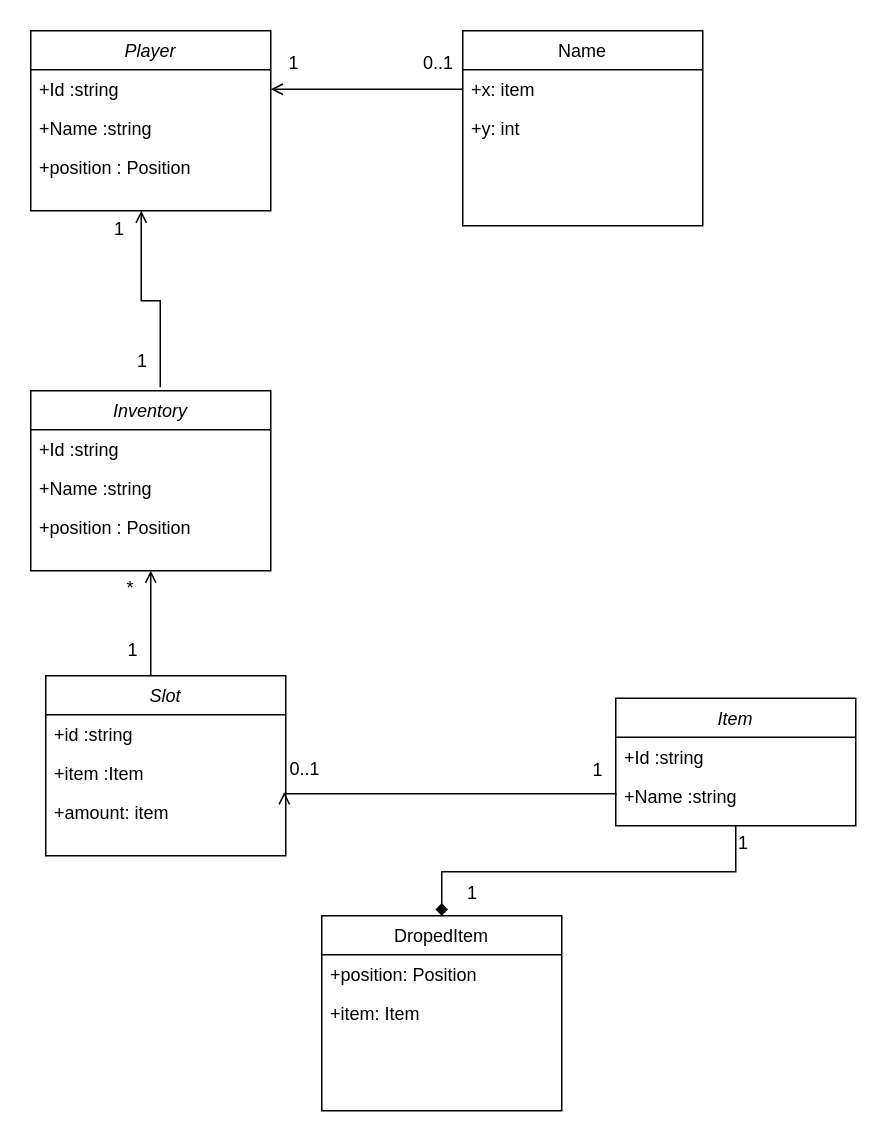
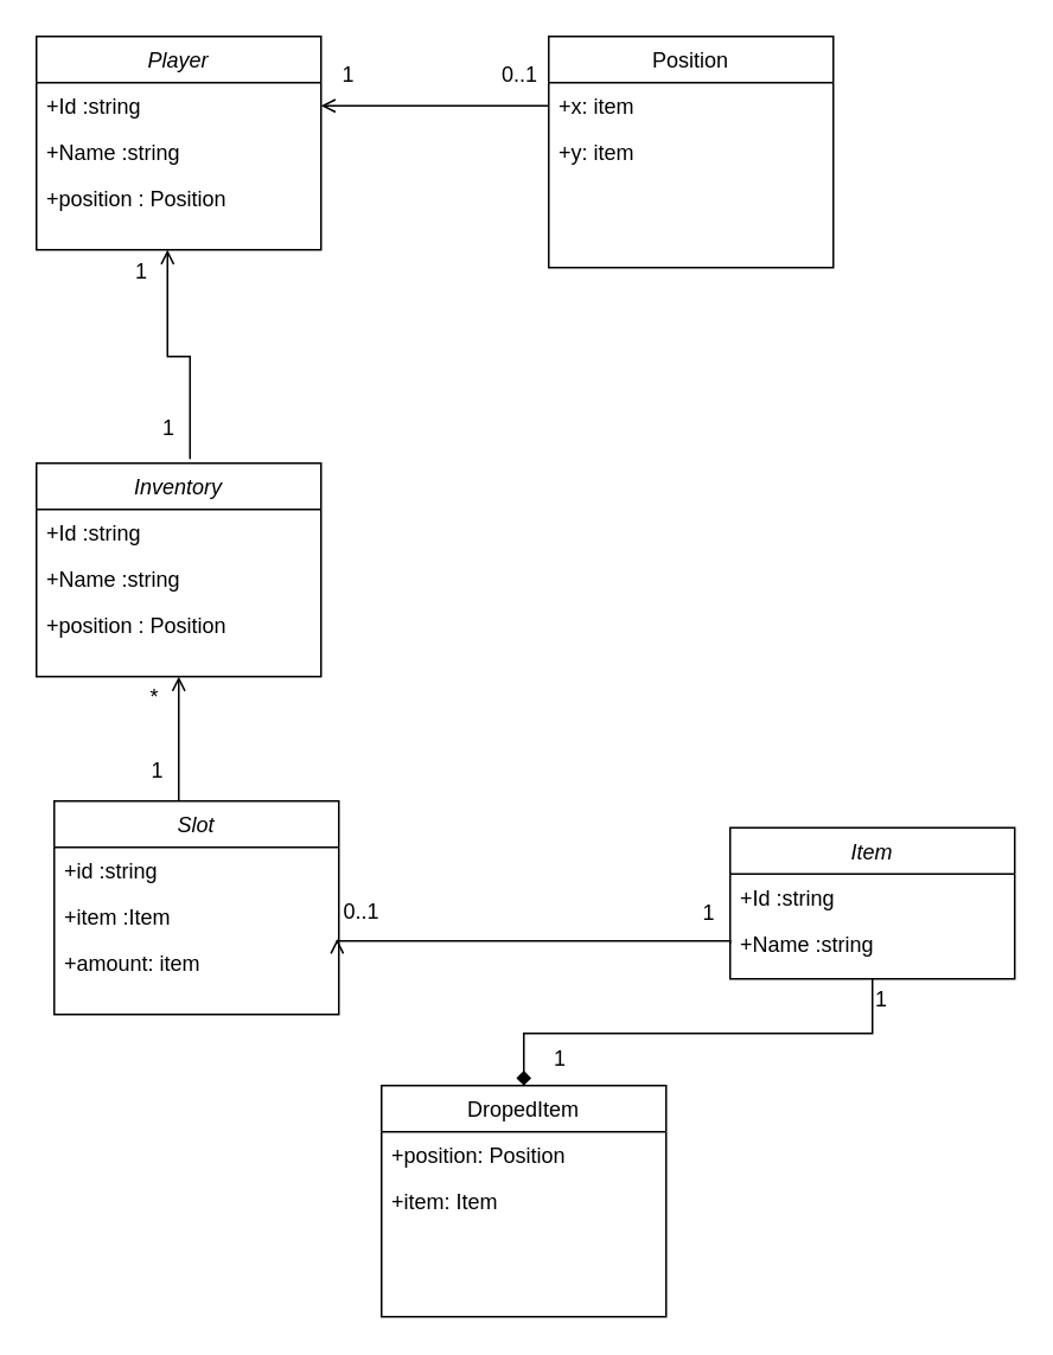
  <mxCell id="0" />
  <mxCell id="1" parent="0" />
  <mxCell id="2" value="Player" style="swimlane;fontStyle=2;align=center;verticalAlign=top;childLayout=stackLayout;horizontal=1;startSize=26;horizontalStack=0;resizeParent=1;resizeLast=0;collapsible=1;marginBottom=0;rounded=0;shadow=0;strokeWidth=1;" parent="1" vertex="1"><mxGeometry x="20" y="20" width="160" height="120" as="geometry"><mxRectangle x="230" y="140" width="160" height="26" as="alternateBounds" /></mxGeometry></mxCell>
  <mxCell id="3" value="+Id :string" style="text;align=left;verticalAlign=top;spacingLeft=4;spacingRight=4;overflow=hidden;rotatable=0;points=[[0,0.5],[1,0.5]];portConstraint=eastwest;rounded=0;shadow=0;html=0;" parent="2" vertex="1"><mxGeometry y="26" width="160" height="26" as="geometry" /></mxCell>
  <mxCell id="4" value="+Name :string" style="text;align=left;verticalAlign=top;spacingLeft=4;spacingRight=4;overflow=hidden;rotatable=0;points=[[0,0.5],[1,0.5]];portConstraint=eastwest;" parent="2" vertex="1"><mxGeometry y="52" width="160" height="26" as="geometry" /></mxCell>
  <mxCell id="5" value="+position : Position" style="text;align=left;verticalAlign=top;spacingLeft=4;spacingRight=4;overflow=hidden;rotatable=0;points=[[0,0.5],[1,0.5]];portConstraint=eastwest;rounded=0;shadow=0;html=0;" parent="2" vertex="1"><mxGeometry y="78" width="160" height="26" as="geometry" /></mxCell>
- <mxCell id="6" value="Name" style="swimlane;fontStyle=0;align=center;verticalAlign=top;childLayout=stackLayout;horizontal=1;startSize=26;horizontalStack=0;resizeParent=1;resizeLast=0;collapsible=1;marginBottom=0;rounded=0;shadow=0;strokeWidth=1;" parent="1" vertex="1"><mxGeometry x="308" y="20" width="160" height="130" as="geometry"><mxRectangle x="550" y="140" width="160" height="26" as="alternateBounds" /></mxGeometry></mxCell>
+ <mxCell id="6" value="Position" style="swimlane;fontStyle=0;align=center;verticalAlign=top;childLayout=stackLayout;horizontal=1;startSize=26;horizontalStack=0;resizeParent=1;resizeLast=0;collapsible=1;marginBottom=0;rounded=0;shadow=0;strokeWidth=1;" parent="1" vertex="1"><mxGeometry x="308" y="20" width="160" height="130" as="geometry"><mxRectangle x="550" y="140" width="160" height="26" as="alternateBounds" /></mxGeometry></mxCell>
  <mxCell id="7" value="+x: item" style="text;align=left;verticalAlign=top;spacingLeft=4;spacingRight=4;overflow=hidden;rotatable=0;points=[[0,0.5],[1,0.5]];portConstraint=eastwest;" vertex="1" parent="6"><mxGeometry y="26" width="160" height="26" as="geometry" /></mxCell>
- <mxCell id="8" value="+y: int" style="text;align=left;verticalAlign=top;spacingLeft=4;spacingRight=4;overflow=hidden;rotatable=0;points=[[0,0.5],[1,0.5]];portConstraint=eastwest;" vertex="1" parent="6"><mxGeometry y="52" width="160" height="26" as="geometry" /></mxCell>
+ <mxCell id="8" value="+y: item" style="text;align=left;verticalAlign=top;spacingLeft=4;spacingRight=4;overflow=hidden;rotatable=0;points=[[0,0.5],[1,0.5]];portConstraint=eastwest;" vertex="1" parent="6"><mxGeometry y="52" width="160" height="26" as="geometry" /></mxCell>
  <mxCell id="9" value="" style="endArrow=open;shadow=0;strokeWidth=1;rounded=0;curved=0;endFill=1;edgeStyle=elbowEdgeStyle;elbow=vertical;exitX=0;exitY=0.5;exitDx=0;exitDy=0;entryX=1;entryY=0.5;entryDx=0;entryDy=0;" parent="1" source="7" target="3" edge="1"><mxGeometry x="0.5" y="41" relative="1" as="geometry"><mxPoint x="180" y="70" as="sourcePoint" /><mxPoint x="230" y="110" as="targetPoint" /><mxPoint x="-40" y="32" as="offset" /></mxGeometry></mxCell>
  <mxCell id="10" value="0..1" style="resizable=0;align=left;verticalAlign=bottom;labelBackgroundColor=none;fontSize=12;" parent="9" connectable="0" vertex="1"><mxGeometry x="-1" relative="1" as="geometry"><mxPoint x="-28" y="-9" as="offset" /></mxGeometry></mxCell>
  <mxCell id="11" value="1" style="resizable=0;align=right;verticalAlign=bottom;labelBackgroundColor=none;fontSize=12;" parent="9" connectable="0" vertex="1"><mxGeometry x="1" relative="1" as="geometry"><mxPoint x="20" y="-9" as="offset" /></mxGeometry></mxCell>
  <mxCell id="12" value="Inventory" style="swimlane;fontStyle=2;align=center;verticalAlign=top;childLayout=stackLayout;horizontal=1;startSize=26;horizontalStack=0;resizeParent=1;resizeLast=0;collapsible=1;marginBottom=0;rounded=0;shadow=0;strokeWidth=1;" vertex="1" parent="1"><mxGeometry x="20" y="260" width="160" height="120" as="geometry"><mxRectangle x="230" y="140" width="160" height="26" as="alternateBounds" /></mxGeometry></mxCell>
  <mxCell id="13" value="+Id :string" style="text;align=left;verticalAlign=top;spacingLeft=4;spacingRight=4;overflow=hidden;rotatable=0;points=[[0,0.5],[1,0.5]];portConstraint=eastwest;rounded=0;shadow=0;html=0;" vertex="1" parent="12"><mxGeometry y="26" width="160" height="26" as="geometry" /></mxCell>
  <mxCell id="14" value="+Name :string" style="text;align=left;verticalAlign=top;spacingLeft=4;spacingRight=4;overflow=hidden;rotatable=0;points=[[0,0.5],[1,0.5]];portConstraint=eastwest;" vertex="1" parent="12"><mxGeometry y="52" width="160" height="26" as="geometry" /></mxCell>
  <mxCell id="15" value="+position : Position" style="text;align=left;verticalAlign=top;spacingLeft=4;spacingRight=4;overflow=hidden;rotatable=0;points=[[0,0.5],[1,0.5]];portConstraint=eastwest;rounded=0;shadow=0;html=0;" vertex="1" parent="12"><mxGeometry y="78" width="160" height="26" as="geometry" /></mxCell>
  <mxCell id="16" value="Item" style="swimlane;fontStyle=2;align=center;verticalAlign=top;childLayout=stackLayout;horizontal=1;startSize=26;horizontalStack=0;resizeParent=1;resizeLast=0;collapsible=1;marginBottom=0;rounded=0;shadow=0;strokeWidth=1;" vertex="1" parent="1"><mxGeometry x="410" y="465" width="160" height="85" as="geometry"><mxRectangle x="230" y="140" width="160" height="26" as="alternateBounds" /></mxGeometry></mxCell>
  <mxCell id="17" value="+Id :string" style="text;align=left;verticalAlign=top;spacingLeft=4;spacingRight=4;overflow=hidden;rotatable=0;points=[[0,0.5],[1,0.5]];portConstraint=eastwest;rounded=0;shadow=0;html=0;" vertex="1" parent="16"><mxGeometry y="26" width="160" height="26" as="geometry" /></mxCell>
  <mxCell id="18" value="+Name :string" style="text;align=left;verticalAlign=top;spacingLeft=4;spacingRight=4;overflow=hidden;rotatable=0;points=[[0,0.5],[1,0.5]];portConstraint=eastwest;" vertex="1" parent="16"><mxGeometry y="52" width="160" height="26" as="geometry" /></mxCell>
  <mxCell id="19" value="" style="endArrow=open;shadow=0;strokeWidth=1;rounded=0;curved=0;endFill=1;edgeStyle=elbowEdgeStyle;elbow=vertical;exitX=0.573;exitY=-0.019;exitDx=0;exitDy=0;entryX=0.5;entryY=1;entryDx=0;entryDy=0;exitPerimeter=0;" edge="1" parent="1"><mxGeometry x="0.5" y="41" relative="1" as="geometry"><mxPoint x="106.34" y="257.72" as="sourcePoint" /><mxPoint x="93.66" y="140" as="targetPoint" /><mxPoint x="-40" y="32" as="offset" /><Array as="points"><mxPoint x="100" y="200" /></Array></mxGeometry></mxCell>
  <mxCell id="20" value="1" style="resizable=0;align=left;verticalAlign=bottom;labelBackgroundColor=none;fontSize=12;" connectable="0" vertex="1" parent="19"><mxGeometry x="-1" relative="1" as="geometry"><mxPoint x="-17" y="-9" as="offset" /></mxGeometry></mxCell>
  <mxCell id="21" value="1" style="resizable=0;align=right;verticalAlign=bottom;labelBackgroundColor=none;fontSize=12;" connectable="0" vertex="1" parent="19"><mxGeometry x="1" relative="1" as="geometry"><mxPoint x="-10" y="20" as="offset" /></mxGeometry></mxCell>
  <mxCell id="22" value="Slot" style="swimlane;fontStyle=2;align=center;verticalAlign=top;childLayout=stackLayout;horizontal=1;startSize=26;horizontalStack=0;resizeParent=1;resizeLast=0;collapsible=1;marginBottom=0;rounded=0;shadow=0;strokeWidth=1;" vertex="1" parent="1"><mxGeometry x="30" y="450" width="160" height="120" as="geometry"><mxRectangle x="230" y="140" width="160" height="26" as="alternateBounds" /></mxGeometry></mxCell>
  <mxCell id="23" value="+id :string" style="text;align=left;verticalAlign=top;spacingLeft=4;spacingRight=4;overflow=hidden;rotatable=0;points=[[0,0.5],[1,0.5]];portConstraint=eastwest;rounded=0;shadow=0;html=0;" vertex="1" parent="22"><mxGeometry y="26" width="160" height="26" as="geometry" /></mxCell>
  <mxCell id="24" value="+item :Item " style="text;align=left;verticalAlign=top;spacingLeft=4;spacingRight=4;overflow=hidden;rotatable=0;points=[[0,0.5],[1,0.5]];portConstraint=eastwest;" vertex="1" parent="22"><mxGeometry y="52" width="160" height="26" as="geometry" /></mxCell>
  <mxCell id="25" value="+amount: item " style="text;align=left;verticalAlign=top;spacingLeft=4;spacingRight=4;overflow=hidden;rotatable=0;points=[[0,0.5],[1,0.5]];portConstraint=eastwest;" vertex="1" parent="22"><mxGeometry y="78" width="160" height="26" as="geometry" /></mxCell>
  <mxCell id="26" value="" style="endArrow=open;shadow=0;strokeWidth=1;rounded=0;curved=0;endFill=1;edgeStyle=elbowEdgeStyle;elbow=vertical;entryX=0.5;entryY=1;entryDx=0;entryDy=0;" edge="1" parent="1" target="12"><mxGeometry x="0.5" y="41" relative="1" as="geometry"><mxPoint x="100" y="450" as="sourcePoint" /><mxPoint x="109" y="150" as="targetPoint" /><mxPoint x="-40" y="32" as="offset" /></mxGeometry></mxCell>
  <mxCell id="27" value="1" style="resizable=0;align=left;verticalAlign=bottom;labelBackgroundColor=none;fontSize=12;" connectable="0" vertex="1" parent="26"><mxGeometry x="-1" relative="1" as="geometry"><mxPoint x="-17" y="-9" as="offset" /></mxGeometry></mxCell>
  <mxCell id="28" value="*" style="resizable=0;align=right;verticalAlign=bottom;labelBackgroundColor=none;fontSize=12;" connectable="0" vertex="1" parent="26"><mxGeometry x="1" relative="1" as="geometry"><mxPoint x="-10" y="20" as="offset" /></mxGeometry></mxCell>
  <mxCell id="29" value="" style="endArrow=open;shadow=0;strokeWidth=1;rounded=0;curved=0;endFill=1;edgeStyle=elbowEdgeStyle;elbow=vertical;exitX=0;exitY=0.5;exitDx=0;exitDy=0;entryX=0.994;entryY=0.987;entryDx=0;entryDy=0;entryPerimeter=0;" edge="1" parent="1" source="18" target="24"><mxGeometry x="0.5" y="41" relative="1" as="geometry"><mxPoint x="397.6" y="528.67" as="sourcePoint" /><mxPoint x="230" y="521.002" as="targetPoint" /><mxPoint x="-40" y="32" as="offset" /><Array as="points"><mxPoint x="317.6" y="528.67" /></Array></mxGeometry></mxCell>
  <mxCell id="30" value="1" style="resizable=0;align=left;verticalAlign=bottom;labelBackgroundColor=none;fontSize=12;" connectable="0" vertex="1" parent="29"><mxGeometry x="-1" relative="1" as="geometry"><mxPoint x="-17" y="-9" as="offset" /></mxGeometry></mxCell>
  <mxCell id="31" value="0..1" style="resizable=0;align=right;verticalAlign=bottom;labelBackgroundColor=none;fontSize=12;" connectable="0" vertex="1" parent="29"><mxGeometry x="1" relative="1" as="geometry"><mxPoint x="25" y="-7" as="offset" /></mxGeometry></mxCell>
  <mxCell id="32" value="DropedItem" style="swimlane;fontStyle=0;align=center;verticalAlign=top;childLayout=stackLayout;horizontal=1;startSize=26;horizontalStack=0;resizeParent=1;resizeLast=0;collapsible=1;marginBottom=0;rounded=0;shadow=0;strokeWidth=1;" vertex="1" parent="1"><mxGeometry x="214" y="610" width="160" height="130" as="geometry"><mxRectangle x="550" y="140" width="160" height="26" as="alternateBounds" /></mxGeometry></mxCell>
  <mxCell id="33" value="+position: Position" style="text;align=left;verticalAlign=top;spacingLeft=4;spacingRight=4;overflow=hidden;rotatable=0;points=[[0,0.5],[1,0.5]];portConstraint=eastwest;" vertex="1" parent="32"><mxGeometry y="26" width="160" height="26" as="geometry" /></mxCell>
  <mxCell id="34" value="+item: Item" style="text;align=left;verticalAlign=top;spacingLeft=4;spacingRight=4;overflow=hidden;rotatable=0;points=[[0,0.5],[1,0.5]];portConstraint=eastwest;" vertex="1" parent="32"><mxGeometry y="52" width="160" height="26" as="geometry" /></mxCell>
  <mxCell id="35" value="" style="endArrow=diamond;shadow=0;strokeWidth=1;rounded=0;curved=0;endFill=1;edgeStyle=elbowEdgeStyle;elbow=vertical;exitX=0.5;exitY=1;exitDx=0;exitDy=0;entryX=0.5;entryY=0;entryDx=0;entryDy=0;" edge="1" parent="1" source="16" target="32"><mxGeometry x="0.5" y="41" relative="1" as="geometry"><mxPoint x="529" y="582" as="sourcePoint" /><mxPoint x="308" y="580" as="targetPoint" /><mxPoint x="-40" y="32" as="offset" /><Array as="points"><mxPoint x="436.6" y="580.67" /></Array></mxGeometry></mxCell>
  <mxCell id="36" value="1" style="resizable=0;align=left;verticalAlign=bottom;labelBackgroundColor=none;fontSize=12;" connectable="0" vertex="1" parent="35"><mxGeometry x="-1" relative="1" as="geometry"><mxPoint y="20" as="offset" /></mxGeometry></mxCell>
  <mxCell id="37" value="1" style="resizable=0;align=right;verticalAlign=bottom;labelBackgroundColor=none;fontSize=12;" connectable="0" vertex="1" parent="35"><mxGeometry x="1" relative="1" as="geometry"><mxPoint x="25" y="-7" as="offset" /></mxGeometry></mxCell>
